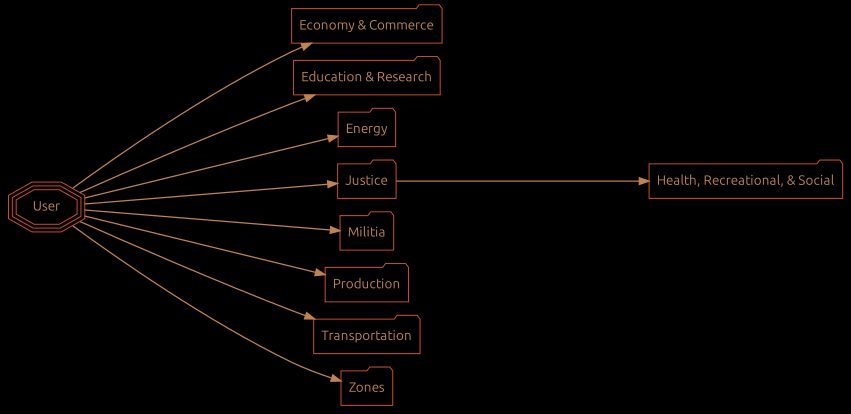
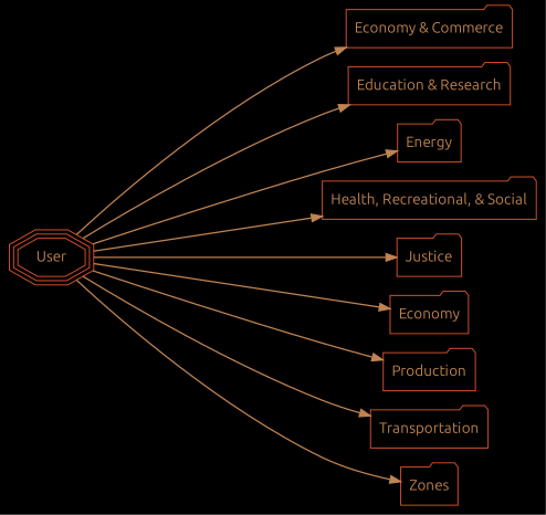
  digraph {
    bgcolor=black
    compound=true
    rankdir=LR
    ranksep=3
    root=User
    node [color="#d3502dff" fillcolor=gray10 fontcolor="#c08453ff" fontname=Ubuntu shape=folder]
    edge [color="#c08453ff" penwidth=1.3]
    User [shape=tripleoctagon]
    "Economy & Commerce"
    "Education & Research"
    Energy
    "Health, Recreational, & Social"
    Justice
-   Militia
+   Militia [label=Economy]
    Production
    Transportation
    Zones
    User -> "Economy & Commerce"
    User -> "Education & Research"
    User -> Energy
-   Justice -> "Health, Recreational, & Social"
+   User -> "Health, Recreational, & Social"
    User -> Justice
    User -> Militia
    User -> Production
    User -> Transportation
    User -> Zones
  }
